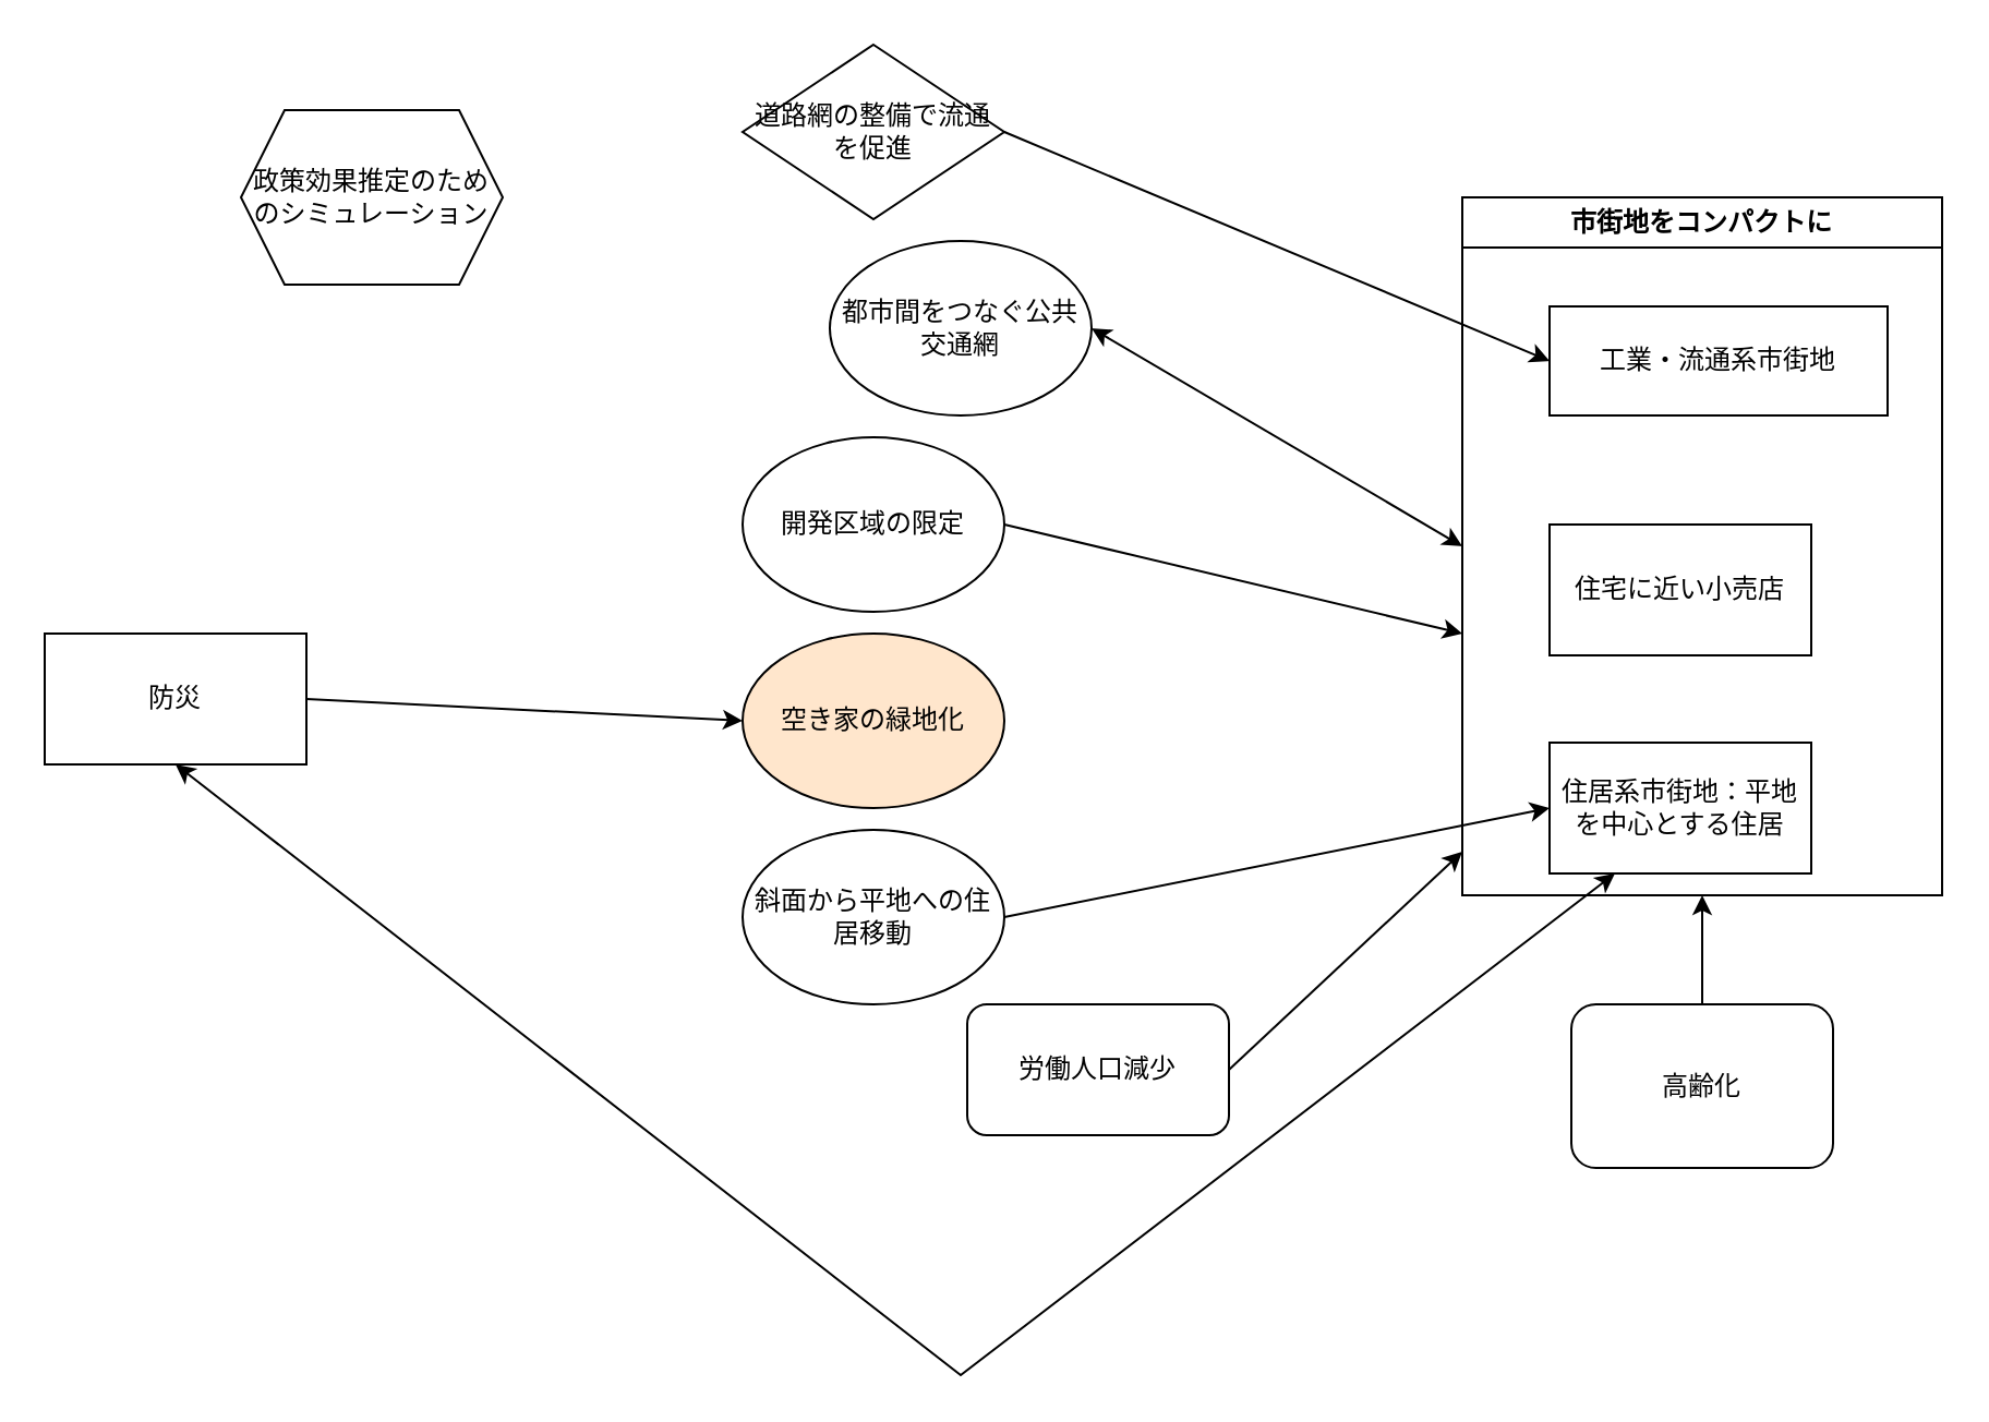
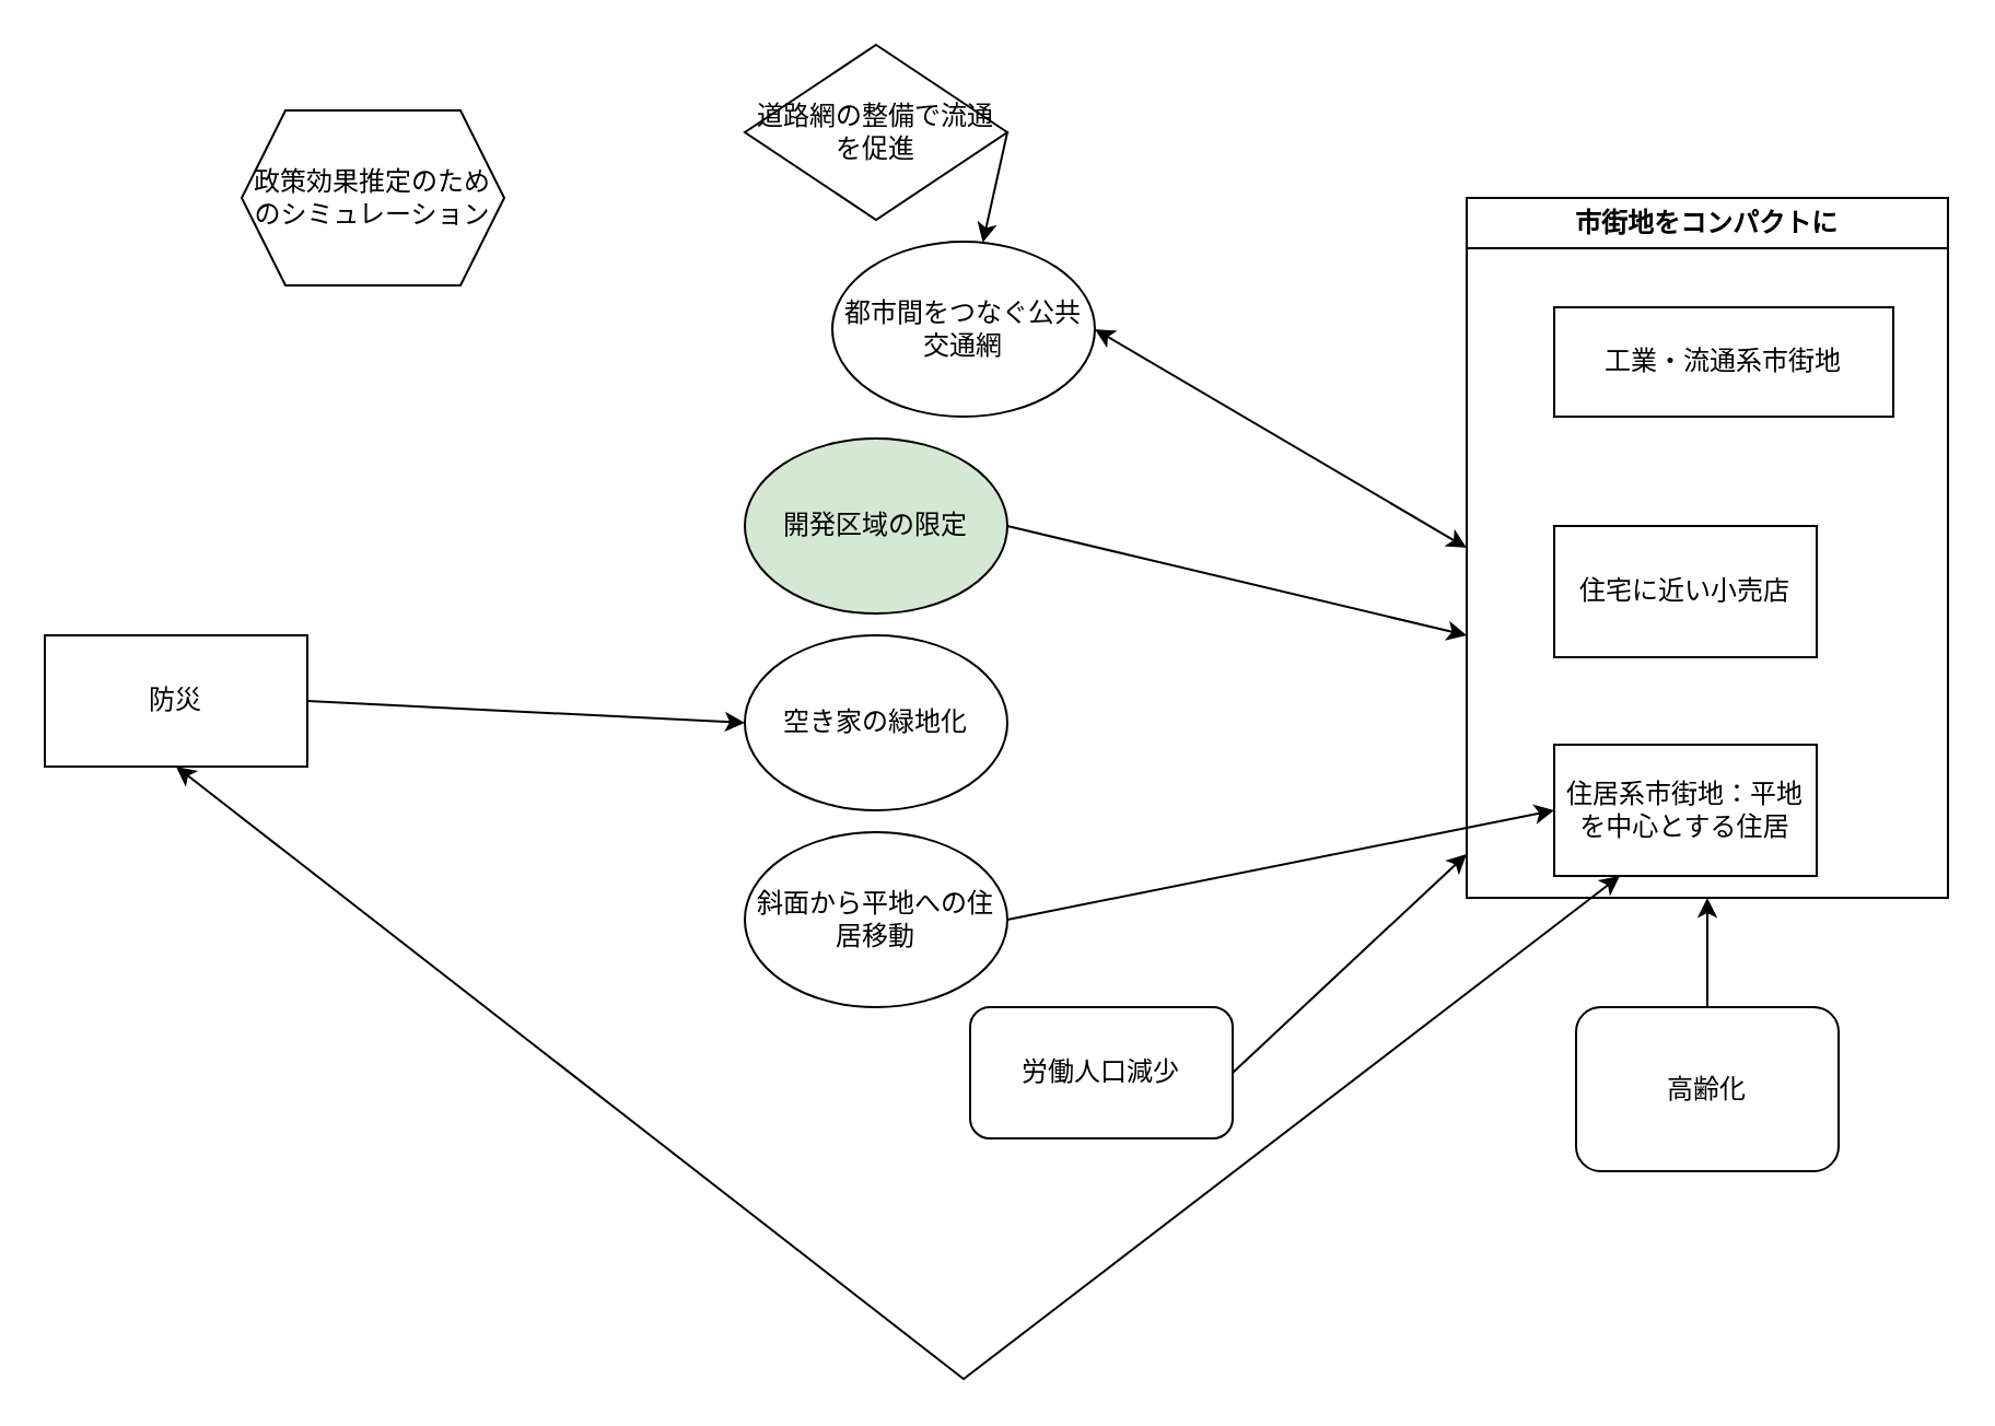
  <mxCell id="0" />
  <mxCell id="1" parent="0" />
  <mxCell id="2" value="防災" style="rounded=0;whiteSpace=wrap;html=1;" vertex="1" parent="1"><mxGeometry x="20" y="290" width="120" height="60" as="geometry" /></mxCell>
  <mxCell id="3" value="市街地をコンパクトに" style="swimlane;whiteSpace=wrap;html=1;" vertex="1" parent="1"><mxGeometry x="670" y="90" width="220" height="320" as="geometry" /></mxCell>
  <mxCell id="4" value="住居系市街地：平地を中心とする住居" style="rounded=0;whiteSpace=wrap;html=1;" vertex="1" parent="3"><mxGeometry x="40" y="250" width="120" height="60" as="geometry" /></mxCell>
  <mxCell id="5" value="住宅に近い小売店" style="rounded=0;whiteSpace=wrap;html=1;" vertex="1" parent="3"><mxGeometry x="40" y="150" width="120" height="60" as="geometry" /></mxCell>
  <mxCell id="6" value="工業・流通系市街地" style="rounded=0;whiteSpace=wrap;html=1;" vertex="1" parent="3"><mxGeometry x="40" y="50" width="155" height="50" as="geometry" /></mxCell>
  <mxCell id="7" value="労働人口減少" style="rounded=1;whiteSpace=wrap;html=1;" vertex="1" parent="1"><mxGeometry x="443" y="460" width="120" height="60" as="geometry" /></mxCell>
  <mxCell id="8" value="高齢化" style="rounded=1;whiteSpace=wrap;html=1;" vertex="1" parent="1"><mxGeometry x="720" y="460" width="120" height="75" as="geometry" /></mxCell>
  <mxCell id="9" value="斜面から平地への住居移動" style="ellipse;whiteSpace=wrap;html=1;" vertex="1" parent="1"><mxGeometry x="340" y="380" width="120" height="80" as="geometry" /></mxCell>
  <mxCell id="10" value="" style="endArrow=classic;html=1;rounded=0;entryX=0;entryY=0.5;entryDx=0;entryDy=0;exitX=1;exitY=0.5;exitDx=0;exitDy=0;" edge="1" parent="1" source="9" target="4"><mxGeometry width="50" height="50" relative="1" as="geometry"><mxPoint x="420" y="280" as="sourcePoint" /><mxPoint x="470" y="230" as="targetPoint" /></mxGeometry></mxCell>
  <mxCell id="11" value="" style="endArrow=classic;html=1;rounded=0;exitX=0.5;exitY=0;exitDx=0;exitDy=0;entryX=0.5;entryY=1;entryDx=0;entryDy=0;" edge="1" parent="1" source="8" target="3"><mxGeometry width="50" height="50" relative="1" as="geometry"><mxPoint x="480" y="310" as="sourcePoint" /><mxPoint x="530" y="260" as="targetPoint" /></mxGeometry></mxCell>
- <mxCell id="12" value="空き家の緑地化" style="ellipse;whiteSpace=wrap;html=1;fillColor=#ffe6cc;" vertex="1" parent="1"><mxGeometry x="340" y="290" width="120" height="80" as="geometry" /></mxCell>
+ <mxCell id="12" value="空き家の緑地化" style="ellipse;whiteSpace=wrap;html=1;" vertex="1" parent="1"><mxGeometry x="340" y="290" width="120" height="80" as="geometry" /></mxCell>
  <mxCell id="13" value="" style="endArrow=classic;html=1;rounded=0;exitX=1;exitY=0.5;exitDx=0;exitDy=0;entryX=0;entryY=0.5;entryDx=0;entryDy=0;" edge="1" parent="1" source="2" target="12"><mxGeometry width="50" height="50" relative="1" as="geometry"><mxPoint x="480" y="310" as="sourcePoint" /><mxPoint x="530" y="260" as="targetPoint" /></mxGeometry></mxCell>
  <mxCell id="14" value="" style="endArrow=classic;html=1;rounded=0;exitX=1;exitY=0.5;exitDx=0;exitDy=0;" edge="1" parent="1" source="7"><mxGeometry width="50" height="50" relative="1" as="geometry"><mxPoint x="480" y="290" as="sourcePoint" /><mxPoint x="670" y="390" as="targetPoint" /></mxGeometry></mxCell>
  <mxCell id="15" value="都市間をつなぐ公共交通網" style="ellipse;whiteSpace=wrap;html=1;" vertex="1" parent="1"><mxGeometry x="380" y="110" width="120" height="80" as="geometry" /></mxCell>
  <mxCell id="16" value="" style="endArrow=classic;startArrow=classic;html=1;rounded=0;entryX=0;entryY=0.5;entryDx=0;entryDy=0;exitX=1;exitY=0.5;exitDx=0;exitDy=0;" edge="1" parent="1" source="15" target="3"><mxGeometry width="50" height="50" relative="1" as="geometry"><mxPoint x="480" y="290" as="sourcePoint" /><mxPoint x="530" y="240" as="targetPoint" /></mxGeometry></mxCell>
  <mxCell id="17" value="政策効果推定のためのシミュレーション" style="shape=hexagon;perimeter=hexagonPerimeter2;whiteSpace=wrap;html=1;fixedSize=1;" vertex="1" parent="1"><mxGeometry x="110" y="50" width="120" height="80" as="geometry" /></mxCell>
  <mxCell id="18" value="道路網の整備で流通を促進" style="rhombus;whiteSpace=wrap;html=1;" vertex="1" parent="1"><mxGeometry x="340" y="20" width="120" height="80" as="geometry" /></mxCell>
- <mxCell id="19" value="" style="endArrow=classic;html=1;rounded=0;entryX=0;entryY=0.5;entryDx=0;entryDy=0;exitX=1;exitY=0.5;exitDx=0;exitDy=0;" edge="1" parent="1" source="18" target="6"><mxGeometry width="50" height="50" relative="1" as="geometry"><mxPoint x="470" y="300" as="sourcePoint" /><mxPoint x="520" y="250" as="targetPoint" /></mxGeometry></mxCell>
- <mxCell id="20" value="開発区域の限定" style="ellipse;whiteSpace=wrap;html=1;" vertex="1" parent="1"><mxGeometry x="340" y="200" width="120" height="80" as="geometry" /></mxCell>
+ <mxCell id="19" value="" style="endArrow=classic;html=1;rounded=0;exitX=1;exitY=0.5;exitDx=0;exitDy=0;" edge="1" parent="1" source="18" target="15"><mxGeometry width="50" height="50" relative="1" as="geometry"><mxPoint x="470" y="300" as="sourcePoint" /><mxPoint x="520" y="250" as="targetPoint" /></mxGeometry></mxCell>
+ <mxCell id="20" value="開発区域の限定" style="ellipse;whiteSpace=wrap;html=1;fillColor=#d5e8d4;" vertex="1" parent="1"><mxGeometry x="340" y="200" width="120" height="80" as="geometry" /></mxCell>
  <mxCell id="21" value="" style="endArrow=classic;html=1;rounded=0;exitX=1;exitY=0.5;exitDx=0;exitDy=0;" edge="1" parent="1" source="20"><mxGeometry width="50" height="50" relative="1" as="geometry"><mxPoint x="470" y="300" as="sourcePoint" /><mxPoint x="670" y="290" as="targetPoint" /></mxGeometry></mxCell>
  <mxCell id="22" value="" style="endArrow=classic;startArrow=classic;html=1;rounded=0;exitX=0.5;exitY=1;exitDx=0;exitDy=0;" edge="1" parent="1" source="2"><mxGeometry width="50" height="50" relative="1" as="geometry"><mxPoint x="550" y="320" as="sourcePoint" /><mxPoint x="740" y="400" as="targetPoint" /><Array as="points"><mxPoint x="440" y="630" /></Array></mxGeometry></mxCell>
